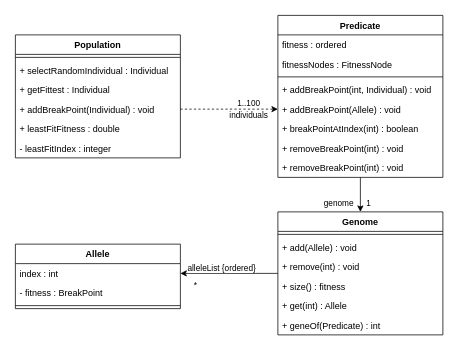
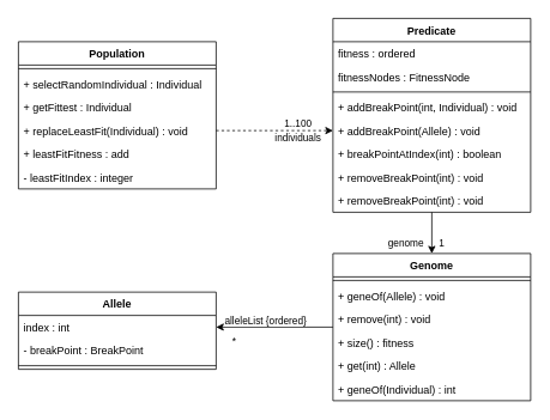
  <mxCell id="0" />
  <mxCell id="1" parent="0" />
  <mxCell id="2" style="edgeStyle=orthogonalEdgeStyle;rounded=0;orthogonalLoop=1;jettySize=auto;html=1;exitX=1;exitY=0.5;exitDx=0;exitDy=0;entryX=0;entryY=0.5;entryDx=0;entryDy=0;dashed=1;" edge="1" parent="1" source="9" target="20"><mxGeometry relative="1" as="geometry" /></mxCell>
  <mxCell id="3" value="individuals " style="edgeLabel;html=1;align=center;verticalAlign=middle;resizable=0;points=[];" vertex="1" connectable="0" parent="2"><mxGeometry x="0.036" relative="1" as="geometry"><mxPoint x="23" y="7" as="offset" /></mxGeometry></mxCell>
  <mxCell id="4" value="1..100" style="edgeLabel;html=1;align=center;verticalAlign=middle;resizable=0;points=[];" vertex="1" connectable="0" parent="2"><mxGeometry y="3" relative="1" as="geometry"><mxPoint x="25" y="-6" as="offset" /></mxGeometry></mxCell>
  <mxCell id="5" value="Population" style="swimlane;fontStyle=1;align=center;verticalAlign=top;childLayout=stackLayout;horizontal=1;startSize=26;horizontalStack=0;resizeParent=1;resizeParentMax=0;resizeLast=0;collapsible=1;marginBottom=0;" vertex="1" parent="1"><mxGeometry x="20" y="46" width="220" height="164" as="geometry" /></mxCell>
  <mxCell id="6" value="" style="line;strokeWidth=1;fillColor=none;align=left;verticalAlign=middle;spacingTop=-1;spacingLeft=3;spacingRight=3;rotatable=0;labelPosition=right;points=[];portConstraint=eastwest;" vertex="1" parent="5"><mxGeometry y="26" width="220" height="8" as="geometry" /></mxCell>
  <mxCell id="7" value="+ selectRandomIndividual : Individual" style="text;strokeColor=none;fillColor=none;align=left;verticalAlign=top;spacingLeft=4;spacingRight=4;overflow=hidden;rotatable=0;points=[[0,0.5],[1,0.5]];portConstraint=eastwest;" vertex="1" parent="5"><mxGeometry y="34" width="220" height="26" as="geometry" /></mxCell>
  <mxCell id="8" value="+ getFittest : Individual" style="text;strokeColor=none;fillColor=none;align=left;verticalAlign=top;spacingLeft=4;spacingRight=4;overflow=hidden;rotatable=0;points=[[0,0.5],[1,0.5]];portConstraint=eastwest;" vertex="1" parent="5"><mxGeometry y="60" width="220" height="26" as="geometry" /></mxCell>
- <mxCell id="9" value="+ addBreakPoint(Individual) : void" style="text;strokeColor=none;fillColor=none;align=left;verticalAlign=top;spacingLeft=4;spacingRight=4;overflow=hidden;rotatable=0;points=[[0,0.5],[1,0.5]];portConstraint=eastwest;" vertex="1" parent="5"><mxGeometry y="86" width="220" height="26" as="geometry" /></mxCell>
- <mxCell id="10" value="+ leastFitFitness : double" style="text;strokeColor=none;fillColor=none;align=left;verticalAlign=top;spacingLeft=4;spacingRight=4;overflow=hidden;rotatable=0;points=[[0,0.5],[1,0.5]];portConstraint=eastwest;" vertex="1" parent="5"><mxGeometry y="112" width="220" height="26" as="geometry" /></mxCell>
+ <mxCell id="9" value="+ replaceLeastFit(Individual) : void" style="text;strokeColor=none;fillColor=none;align=left;verticalAlign=top;spacingLeft=4;spacingRight=4;overflow=hidden;rotatable=0;points=[[0,0.5],[1,0.5]];portConstraint=eastwest;" vertex="1" parent="5"><mxGeometry y="86" width="220" height="26" as="geometry" /></mxCell>
+ <mxCell id="10" value="+ leastFitFitness : add" style="text;strokeColor=none;fillColor=none;align=left;verticalAlign=top;spacingLeft=4;spacingRight=4;overflow=hidden;rotatable=0;points=[[0,0.5],[1,0.5]];portConstraint=eastwest;" vertex="1" parent="5"><mxGeometry y="112" width="220" height="26" as="geometry" /></mxCell>
  <mxCell id="11" value="- leastFitIndex : integer" style="text;strokeColor=none;fillColor=none;align=left;verticalAlign=top;spacingLeft=4;spacingRight=4;overflow=hidden;rotatable=0;points=[[0,0.5],[1,0.5]];portConstraint=eastwest;" vertex="1" parent="5"><mxGeometry y="138" width="220" height="26" as="geometry" /></mxCell>
  <mxCell id="12" style="edgeStyle=orthogonalEdgeStyle;rounded=0;orthogonalLoop=1;jettySize=auto;html=1;entryX=0.5;entryY=0;entryDx=0;entryDy=0;" edge="1" parent="1" source="15" target="27"><mxGeometry relative="1" as="geometry" /></mxCell>
  <mxCell id="13" value="genome" style="edgeLabel;html=1;align=center;verticalAlign=middle;resizable=0;points=[];" vertex="1" connectable="0" parent="12"><mxGeometry x="0.11" y="3" relative="1" as="geometry"><mxPoint x="-33" y="7" as="offset" /></mxGeometry></mxCell>
  <mxCell id="14" value="1" style="edgeLabel;html=1;align=center;verticalAlign=middle;resizable=0;points=[];" vertex="1" connectable="0" parent="12"><mxGeometry x="0.443" y="2" relative="1" as="geometry"><mxPoint x="8" as="offset" /></mxGeometry></mxCell>
  <mxCell id="15" value="Predicate" style="swimlane;fontStyle=1;align=center;verticalAlign=top;childLayout=stackLayout;horizontal=1;startSize=26;horizontalStack=0;resizeParent=1;resizeParentMax=0;resizeLast=0;collapsible=1;marginBottom=0;" vertex="1" parent="1"><mxGeometry x="370" y="20" width="220" height="216" as="geometry" /></mxCell>
  <mxCell id="16" value="fitness : ordered" style="text;strokeColor=none;fillColor=none;align=left;verticalAlign=top;spacingLeft=4;spacingRight=4;overflow=hidden;rotatable=0;points=[[0,0.5],[1,0.5]];portConstraint=eastwest;" vertex="1" parent="15"><mxGeometry y="26" width="220" height="26" as="geometry" /></mxCell>
  <mxCell id="17" value="fitnessNodes : FitnessNode" style="text;strokeColor=none;fillColor=none;align=left;verticalAlign=top;spacingLeft=4;spacingRight=4;overflow=hidden;rotatable=0;points=[[0,0.5],[1,0.5]];portConstraint=eastwest;" vertex="1" parent="15"><mxGeometry y="52" width="220" height="26" as="geometry" /></mxCell>
  <mxCell id="18" value="" style="line;strokeWidth=1;fillColor=none;align=left;verticalAlign=middle;spacingTop=-1;spacingLeft=3;spacingRight=3;rotatable=0;labelPosition=right;points=[];portConstraint=eastwest;" vertex="1" parent="15"><mxGeometry y="78" width="220" height="8" as="geometry" /></mxCell>
  <mxCell id="19" value="+ addBreakPoint(int, Individual) : void" style="text;strokeColor=none;fillColor=none;align=left;verticalAlign=top;spacingLeft=4;spacingRight=4;overflow=hidden;rotatable=0;points=[[0,0.5],[1,0.5]];portConstraint=eastwest;" vertex="1" parent="15"><mxGeometry y="86" width="220" height="26" as="geometry" /></mxCell>
  <mxCell id="20" value="+ addBreakPoint(Allele) : void" style="text;strokeColor=none;fillColor=none;align=left;verticalAlign=top;spacingLeft=4;spacingRight=4;overflow=hidden;rotatable=0;points=[[0,0.5],[1,0.5]];portConstraint=eastwest;" vertex="1" parent="15"><mxGeometry y="112" width="220" height="26" as="geometry" /></mxCell>
  <mxCell id="21" value="+ breakPointAtIndex(int) : boolean" style="text;strokeColor=none;fillColor=none;align=left;verticalAlign=top;spacingLeft=4;spacingRight=4;overflow=hidden;rotatable=0;points=[[0,0.5],[1,0.5]];portConstraint=eastwest;" vertex="1" parent="15"><mxGeometry y="138" width="220" height="26" as="geometry" /></mxCell>
  <mxCell id="22" value="+ removeBreakPoint(int) : void" style="text;strokeColor=none;fillColor=none;align=left;verticalAlign=top;spacingLeft=4;spacingRight=4;overflow=hidden;rotatable=0;points=[[0,0.5],[1,0.5]];portConstraint=eastwest;" vertex="1" parent="15"><mxGeometry y="164" width="220" height="26" as="geometry" /></mxCell>
  <mxCell id="23" value="+ removeBreakPoint(int) : void" style="text;strokeColor=none;fillColor=none;align=left;verticalAlign=top;spacingLeft=4;spacingRight=4;overflow=hidden;rotatable=0;points=[[0,0.5],[1,0.5]];portConstraint=eastwest;" vertex="1" parent="15"><mxGeometry y="190" width="220" height="26" as="geometry" /></mxCell>
  <mxCell id="24" style="edgeStyle=orthogonalEdgeStyle;rounded=0;orthogonalLoop=1;jettySize=auto;html=1;entryX=1;entryY=0.5;entryDx=0;entryDy=0;" edge="1" parent="1" source="27" target="35"><mxGeometry relative="1" as="geometry"><mxPoint x="130" y="746" as="targetPoint" /></mxGeometry></mxCell>
  <mxCell id="25" value="alleleList {ordered}" style="edgeLabel;html=1;align=center;verticalAlign=middle;resizable=0;points=[];" vertex="1" connectable="0" parent="24"><mxGeometry x="0.277" relative="1" as="geometry"><mxPoint x="7" y="-8" as="offset" /></mxGeometry></mxCell>
  <mxCell id="26" value="*" style="edgeLabel;html=1;align=center;verticalAlign=middle;resizable=0;points=[];" vertex="1" connectable="0" parent="24"><mxGeometry x="-0.069" y="-1" relative="1" as="geometry"><mxPoint x="-50" y="16" as="offset" /></mxGeometry></mxCell>
  <mxCell id="27" value="Genome" style="swimlane;fontStyle=1;align=center;verticalAlign=top;childLayout=stackLayout;horizontal=1;startSize=26;horizontalStack=0;resizeParent=1;resizeParentMax=0;resizeLast=0;collapsible=1;marginBottom=0;" vertex="1" parent="1"><mxGeometry x="370" y="282" width="220" height="164" as="geometry" /></mxCell>
  <mxCell id="28" value="" style="line;strokeWidth=1;fillColor=none;align=left;verticalAlign=middle;spacingTop=-1;spacingLeft=3;spacingRight=3;rotatable=0;labelPosition=right;points=[];portConstraint=eastwest;" vertex="1" parent="27"><mxGeometry y="26" width="220" height="8" as="geometry" /></mxCell>
- <mxCell id="29" value="+ add(Allele) : void" style="text;strokeColor=none;fillColor=none;align=left;verticalAlign=top;spacingLeft=4;spacingRight=4;overflow=hidden;rotatable=0;points=[[0,0.5],[1,0.5]];portConstraint=eastwest;" vertex="1" parent="27"><mxGeometry y="34" width="220" height="26" as="geometry" /></mxCell>
+ <mxCell id="29" value="+ geneOf(Allele) : void" style="text;strokeColor=none;fillColor=none;align=left;verticalAlign=top;spacingLeft=4;spacingRight=4;overflow=hidden;rotatable=0;points=[[0,0.5],[1,0.5]];portConstraint=eastwest;" vertex="1" parent="27"><mxGeometry y="34" width="220" height="26" as="geometry" /></mxCell>
  <mxCell id="30" value="+ remove(int) : void" style="text;strokeColor=none;fillColor=none;align=left;verticalAlign=top;spacingLeft=4;spacingRight=4;overflow=hidden;rotatable=0;points=[[0,0.5],[1,0.5]];portConstraint=eastwest;" vertex="1" parent="27"><mxGeometry y="60" width="220" height="26" as="geometry" /></mxCell>
  <mxCell id="31" value="+ size() : fitness" style="text;strokeColor=none;fillColor=none;align=left;verticalAlign=top;spacingLeft=4;spacingRight=4;overflow=hidden;rotatable=0;points=[[0,0.5],[1,0.5]];portConstraint=eastwest;" vertex="1" parent="27"><mxGeometry y="86" width="220" height="26" as="geometry" /></mxCell>
  <mxCell id="32" value="+ get(int) : Allele " style="text;strokeColor=none;fillColor=none;align=left;verticalAlign=top;spacingLeft=4;spacingRight=4;overflow=hidden;rotatable=0;points=[[0,0.5],[1,0.5]];portConstraint=eastwest;" vertex="1" parent="27"><mxGeometry y="112" width="220" height="26" as="geometry" /></mxCell>
- <mxCell id="33" value="+ geneOf(Predicate) : int" style="text;strokeColor=none;fillColor=none;align=left;verticalAlign=top;spacingLeft=4;spacingRight=4;overflow=hidden;rotatable=0;points=[[0,0.5],[1,0.5]];portConstraint=eastwest;" vertex="1" parent="27"><mxGeometry y="138" width="220" height="26" as="geometry" /></mxCell>
+ <mxCell id="33" value="+ geneOf(Individual) : int" style="text;strokeColor=none;fillColor=none;align=left;verticalAlign=top;spacingLeft=4;spacingRight=4;overflow=hidden;rotatable=0;points=[[0,0.5],[1,0.5]];portConstraint=eastwest;" vertex="1" parent="27"><mxGeometry y="138" width="220" height="26" as="geometry" /></mxCell>
  <mxCell id="34" value="Allele" style="swimlane;fontStyle=1;align=center;verticalAlign=top;childLayout=stackLayout;horizontal=1;startSize=26;horizontalStack=0;resizeParent=1;resizeParentMax=0;resizeLast=0;collapsible=1;marginBottom=0;" vertex="1" parent="1"><mxGeometry x="20" y="325" width="220" height="86" as="geometry" /></mxCell>
  <mxCell id="35" value="index : int &#10;" style="text;strokeColor=none;fillColor=none;align=left;verticalAlign=top;spacingLeft=4;spacingRight=4;overflow=hidden;rotatable=0;points=[[0,0.5],[1,0.5]];portConstraint=eastwest;" vertex="1" parent="34"><mxGeometry y="26" width="220" height="26" as="geometry" /></mxCell>
- <mxCell id="36" value="- fitness : BreakPoint" style="text;strokeColor=none;fillColor=none;align=left;verticalAlign=top;spacingLeft=4;spacingRight=4;overflow=hidden;rotatable=0;points=[[0,0.5],[1,0.5]];portConstraint=eastwest;" vertex="1" parent="34"><mxGeometry y="52" width="220" height="26" as="geometry" /></mxCell>
+ <mxCell id="36" value="- breakPoint : BreakPoint" style="text;strokeColor=none;fillColor=none;align=left;verticalAlign=top;spacingLeft=4;spacingRight=4;overflow=hidden;rotatable=0;points=[[0,0.5],[1,0.5]];portConstraint=eastwest;" vertex="1" parent="34"><mxGeometry y="52" width="220" height="26" as="geometry" /></mxCell>
  <mxCell id="37" value="" style="line;strokeWidth=1;fillColor=none;align=left;verticalAlign=middle;spacingTop=-1;spacingLeft=3;spacingRight=3;rotatable=0;labelPosition=right;points=[];portConstraint=eastwest;" vertex="1" parent="34"><mxGeometry y="78" width="220" height="8" as="geometry" /></mxCell>
